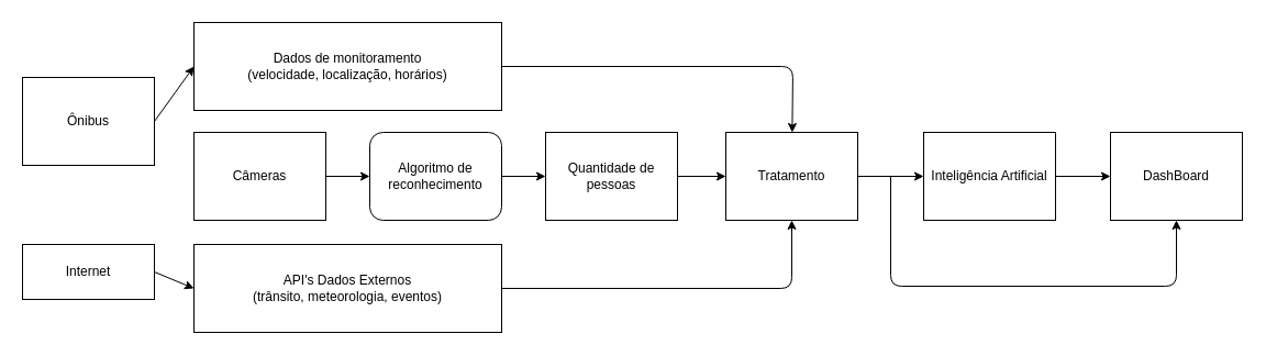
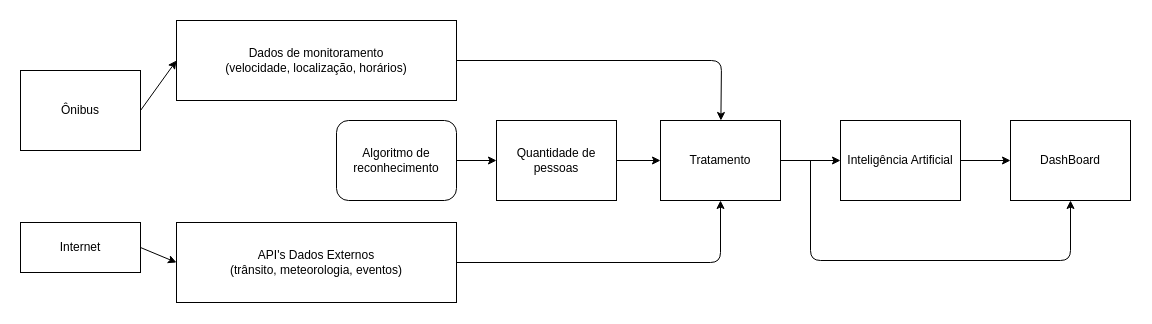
  <mxCell id="0" />
  <mxCell id="1" parent="0" />
  <mxCell id="2" value="Ônibus" style="rounded=0;whiteSpace=wrap;html=1;" vertex="1" parent="1"><mxGeometry x="20" y="70" width="120" height="80" as="geometry" /></mxCell>
  <mxCell id="3" value="Dados de monitoramento&lt;br&gt;(velocidade, localização, horários)" style="rounded=0;whiteSpace=wrap;html=1;" vertex="1" parent="1"><mxGeometry x="176" y="20" width="280" height="80" as="geometry" /></mxCell>
- <mxCell id="4" value="Câmeras" style="rounded=0;whiteSpace=wrap;html=1;" vertex="1" parent="1"><mxGeometry x="176" y="120" width="120" height="80" as="geometry" /></mxCell>
  <mxCell id="5" value="" style="endArrow=classic;html=1;exitX=1;exitY=0.5;exitDx=0;exitDy=0;entryX=0;entryY=0.5;entryDx=0;entryDy=0;" edge="1" parent="1" source="2" target="3"><mxGeometry width="50" height="50" relative="1" as="geometry"><mxPoint x="-14" y="320" as="sourcePoint" /><mxPoint x="36" y="270" as="targetPoint" /></mxGeometry></mxCell>
  <mxCell id="6" value="API's Dados Externos&lt;br&gt;(trânsito, meteorologia, eventos)" style="rounded=0;whiteSpace=wrap;html=1;" vertex="1" parent="1"><mxGeometry x="176" y="222" width="280" height="80" as="geometry" /></mxCell>
  <mxCell id="7" value="Algoritmo de reconhecimento" style="whiteSpace=wrap;html=1;rounded=1;" vertex="1" parent="1"><mxGeometry x="336" y="120" width="120" height="80" as="geometry" /></mxCell>
  <mxCell id="8" value="Quantidade de pessoas" style="rounded=0;whiteSpace=wrap;html=1;" vertex="1" parent="1"><mxGeometry x="496" y="120" width="120" height="80" as="geometry" /></mxCell>
  <mxCell id="9" value="Tratamento" style="rounded=0;whiteSpace=wrap;html=1;" vertex="1" parent="1"><mxGeometry x="660" y="120" width="120" height="80" as="geometry" /></mxCell>
- <mxCell id="10" value="" style="endArrow=classic;html=1;exitX=1;exitY=0.5;exitDx=0;exitDy=0;entryX=0;entryY=0.5;entryDx=0;entryDy=0;" edge="1" parent="1" source="4" target="7"><mxGeometry width="50" height="50" relative="1" as="geometry"><mxPoint x="-34" y="390" as="sourcePoint" /><mxPoint x="16" y="340" as="targetPoint" /></mxGeometry></mxCell>
  <mxCell id="11" value="" style="endArrow=classic;html=1;exitX=1;exitY=0.5;exitDx=0;exitDy=0;entryX=0;entryY=0.5;entryDx=0;entryDy=0;" edge="1" parent="1" source="7" target="8"><mxGeometry width="50" height="50" relative="1" as="geometry"><mxPoint x="306" y="170" as="sourcePoint" /><mxPoint x="346" y="170" as="targetPoint" /></mxGeometry></mxCell>
  <mxCell id="12" value="" style="endArrow=classic;html=1;exitX=1;exitY=0.5;exitDx=0;exitDy=0;entryX=0;entryY=0.5;entryDx=0;entryDy=0;" edge="1" parent="1" source="8" target="9"><mxGeometry width="50" height="50" relative="1" as="geometry"><mxPoint x="380" y="170" as="sourcePoint" /><mxPoint x="420" y="170" as="targetPoint" /></mxGeometry></mxCell>
  <mxCell id="13" value="" style="endArrow=classic;html=1;exitX=1;exitY=0.5;exitDx=0;exitDy=0;" edge="1" parent="1" source="3" target="9"><mxGeometry width="50" height="50" relative="1" as="geometry"><mxPoint x="616" y="60" as="sourcePoint" /><mxPoint x="-70" y="340" as="targetPoint" /><Array as="points"><mxPoint x="721" y="60" /></Array></mxGeometry></mxCell>
  <mxCell id="14" value="Inteligência Artificial" style="rounded=0;whiteSpace=wrap;html=1;" vertex="1" parent="1"><mxGeometry x="840" y="120" width="120" height="80" as="geometry" /></mxCell>
  <mxCell id="15" value="DashBoard" style="rounded=0;whiteSpace=wrap;html=1;" vertex="1" parent="1"><mxGeometry x="1010" y="120" width="120" height="80" as="geometry" /></mxCell>
  <mxCell id="16" value="" style="endArrow=classic;html=1;exitX=1;exitY=0.5;exitDx=0;exitDy=0;entryX=0;entryY=0.5;entryDx=0;entryDy=0;" edge="1" parent="1" source="9" target="14"><mxGeometry width="50" height="50" relative="1" as="geometry"><mxPoint x="-37" y="390" as="sourcePoint" /><mxPoint x="13" y="340" as="targetPoint" /></mxGeometry></mxCell>
  <mxCell id="17" value="Internet" style="rounded=0;whiteSpace=wrap;html=1;" vertex="1" parent="1"><mxGeometry x="20" y="222" width="120" height="50" as="geometry" /></mxCell>
  <mxCell id="18" value="" style="endArrow=classic;html=1;exitX=1;exitY=0.5;exitDx=0;exitDy=0;entryX=0;entryY=0.5;entryDx=0;entryDy=0;" edge="1" parent="1" source="17" target="6"><mxGeometry width="50" height="50" relative="1" as="geometry"><mxPoint x="-34" y="482" as="sourcePoint" /><mxPoint x="16" y="432" as="targetPoint" /></mxGeometry></mxCell>
  <mxCell id="19" value="" style="endArrow=classic;html=1;exitX=1;exitY=0.5;exitDx=0;exitDy=0;entryX=0.5;entryY=1;entryDx=0;entryDy=0;" edge="1" parent="1" source="6" target="9"><mxGeometry width="50" height="50" relative="1" as="geometry"><mxPoint x="616" y="290" as="sourcePoint" /><mxPoint x="624.9" y="340" as="targetPoint" /><Array as="points"><mxPoint x="720" y="262" /></Array></mxGeometry></mxCell>
  <mxCell id="20" value="" style="endArrow=classic;html=1;entryX=0.5;entryY=1;entryDx=0;entryDy=0;" edge="1" parent="1" target="15"><mxGeometry width="50" height="50" relative="1" as="geometry"><mxPoint x="810" y="160" as="sourcePoint" /><mxPoint x="70" y="560" as="targetPoint" /><Array as="points"><mxPoint x="810" y="260" /><mxPoint x="1070" y="260" /></Array></mxGeometry></mxCell>
  <mxCell id="21" value="" style="endArrow=classic;html=1;exitX=1;exitY=0.5;exitDx=0;exitDy=0;entryX=0;entryY=0.5;entryDx=0;entryDy=0;" edge="1" parent="1" source="14" target="15"><mxGeometry width="50" height="50" relative="1" as="geometry"><mxPoint x="20" y="610" as="sourcePoint" /><mxPoint x="70" y="560" as="targetPoint" /></mxGeometry></mxCell>
